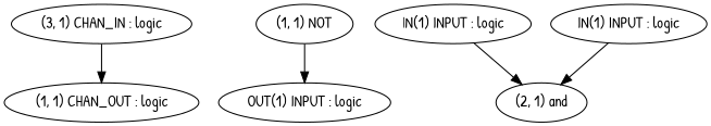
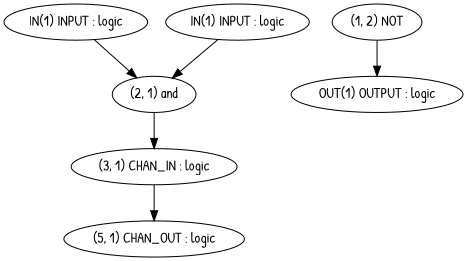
  digraph {
    fontname="Patrick Hand"
    node [fontname="Patrick Hand"]
    edge [fontname="Patrick Hand"]
    n1 [label="(3, 1) CHAN_IN : logic"]
-   n2 [label="(1, 1) CHAN_OUT : logic"]
-   n3 [label="(1, 1) NOT"]
-   n4 [label="OUT(1) INPUT : logic"]
+   n2 [label="(5, 1) CHAN_OUT : logic"]
+   n3 [label="(1, 2) NOT"]
+   n4 [label="OUT(1) OUTPUT : logic"]
    n5 [label="IN(1) INPUT : logic"]
    n6 [label="(2, 1) and"]
    n7 [label="IN(1) INPUT : logic"]
    n1 -> n2
    n3 -> n4
    n5 -> n6
+   n6 -> n1
    n7 -> n6
  }
